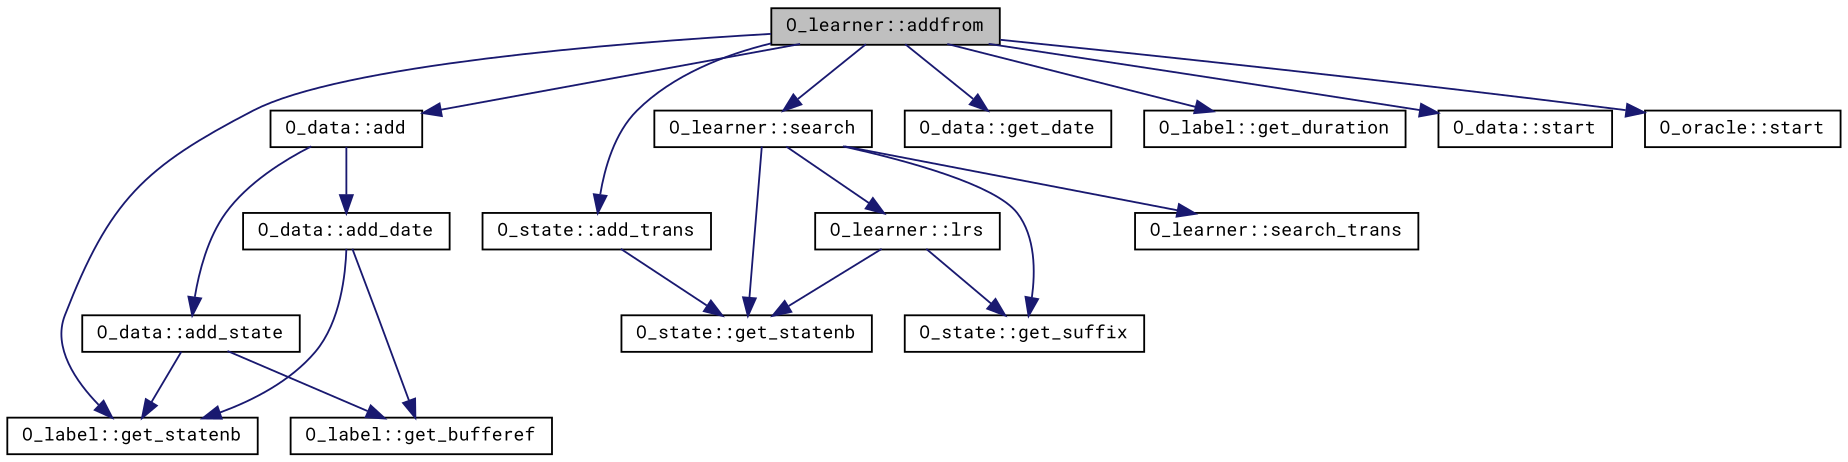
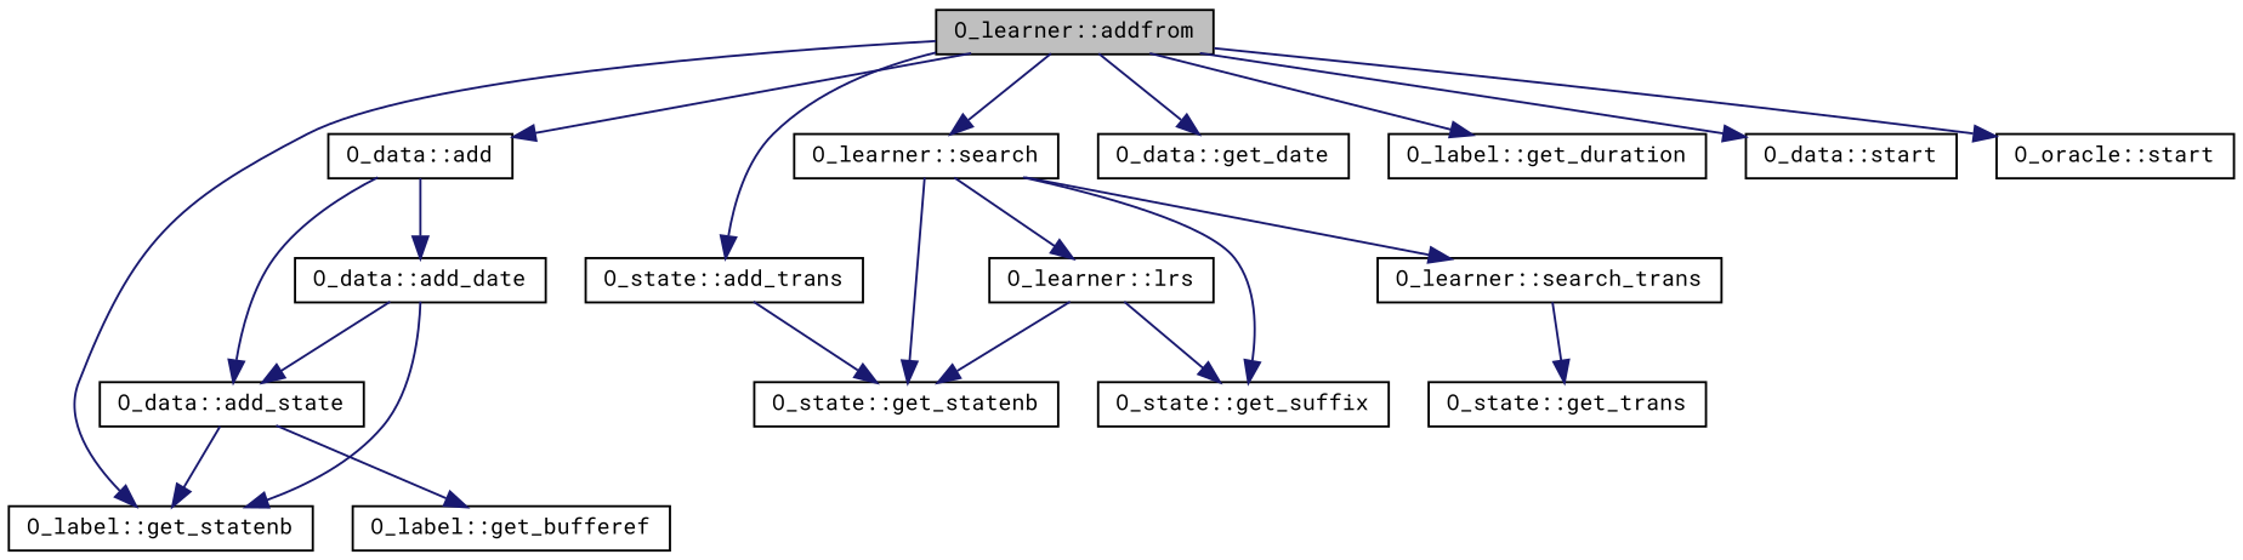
  digraph {
    fontname="Roboto Mono"
    rankdir=TB
    node [color=black fontname="Roboto Mono" fontsize=10 shape=record]
    edge [color=midnightblue fontname="Roboto Mono" fontsize=10 labelfontname=FreeSans labelfontsize=10 style=solid]
    n1 [fillcolor=grey75 fontcolor=black height=0.2 label="O_learner::addfrom" style=filled width=0.4]
    n2 [height=0.2 label="O_data::add" width=0.4]
    n3 [height=0.2 label="O_label::get_statenb" width=0.4]
    n4 [height=0.2 label="O_state::add_trans" width=0.4]
    n5 [height=0.2 label="O_data::get_date" width=0.4]
    n6 [height=0.2 label="O_label::get_duration" width=0.4]
    n7 [height=0.2 label="O_data::start" width=0.4]
    n8 [height=0.2 label="O_oracle::start" width=0.4]
    n9 [height=0.2 label="O_learner::search" width=0.4]
    n10 [height=0.2 label="O_data::add_date" width=0.4]
    n11 [height=0.2 label="O_data::add_state" width=0.4]
    n12 [height=0.2 label="O_state::get_statenb" width=0.4]
    n13 [height=0.2 label="O_state::get_suffix" width=0.4]
    n14 [height=0.2 label="O_learner::lrs" width=0.4]
    n15 [height=0.2 label="O_learner::search_trans" width=0.4]
    n16 [height=0.2 label="O_label::get_bufferef" width=0.4]
+   n17 [height=0.2 label="O_state::get_trans" width=0.4]
    n1 -> n2
    n1 -> n3
    n1 -> n4
    n1 -> n5
    n1 -> n6
    n1 -> n7
    n1 -> n8
    n1 -> n9
    n2 -> n10
    n2 -> n11
    n4 -> n12
    n9 -> n12
    n9 -> n13
    n9 -> n14
    n9 -> n15
    n10 -> n3
-   n10 -> n16
+   n10 -> n11
    n11 -> n3
    n11 -> n16
    n14 -> n12
    n14 -> n13
+   n15 -> n17
  }
